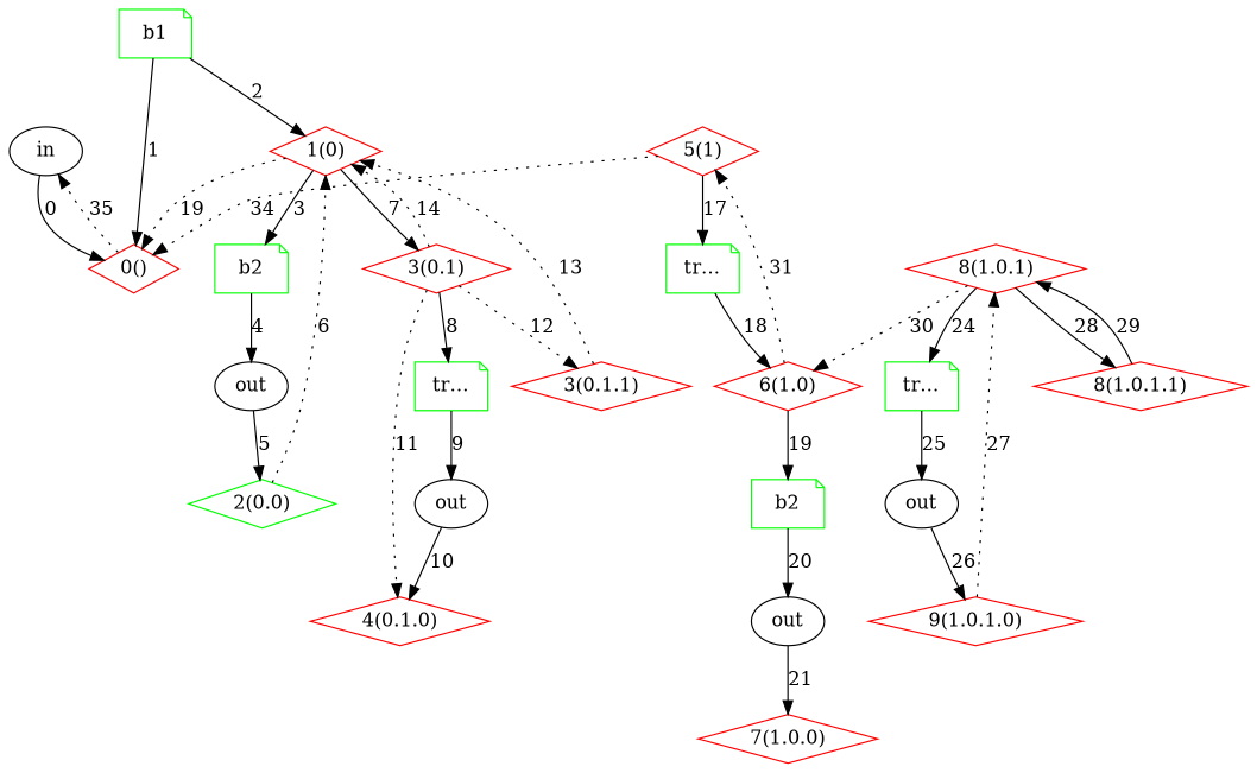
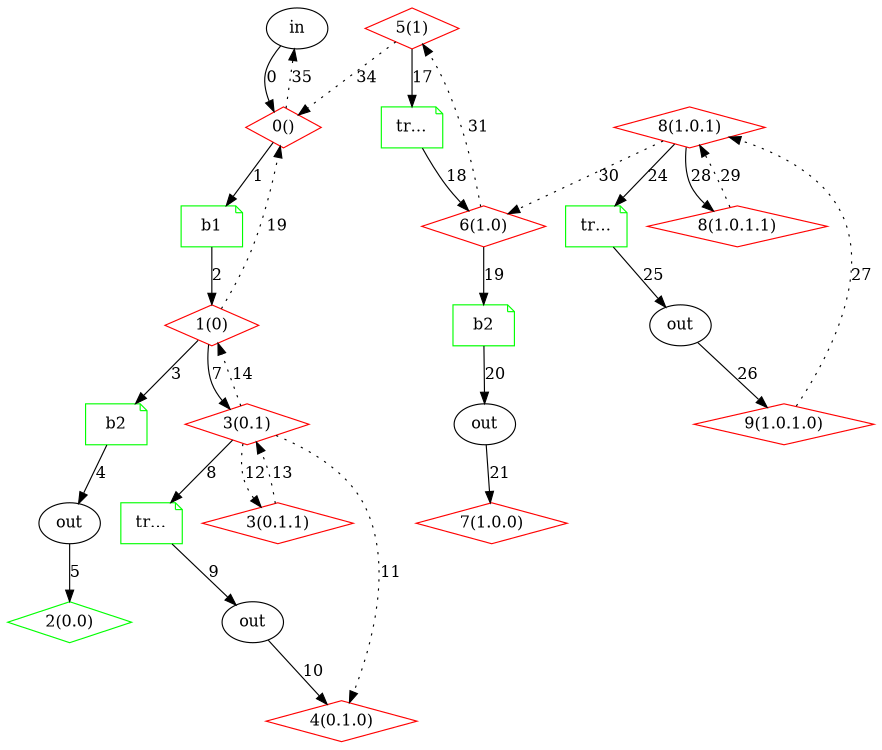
  digraph {
    rankdir=TB
    node [shape=diamond color=red]
    edge [style=solid]
    n1 [label=in shape=ellipse color=""]
    n2 [label="0()"]
    n3 [color=green label=b1 shape=note]
    n4 [label="1(0)"]
    n5 [label="5(1)"]
    n6 [color=green label="tr…" shape=note]
    n7 [color=green label=b2 shape=note]
    n8 [label="3(0.1)"]
    n9 [label=out shape=ellipse color=""]
    n10 [color=green label="tr…" shape=note]
    n11 [label="3(0.1.1)"]
    n12 [label="4(0.1.0)"]
    n13 [color=green label="2(0.0)"]
    n14 [label=out shape=ellipse color=""]
    n15 [label="6(1.0)"]
    n16 [color=green label=b2 shape=note]
    n17 [label=out shape=ellipse color=""]
    n18 [label="8(1.0.1)"]
    n19 [color=green label="tr…" shape=note]
    n20 [label="8(1.0.1.1)"]
    n21 [label="7(1.0.0)"]
    n22 [label=out shape=ellipse color=""]
    n23 [label="9(1.0.1.0)"]
    n1 -> n2 [label=0]
    n2 -> n1 [label=35 style=dotted]
-   n3 -> n2 [label=1]
+   n2 -> n3 [label=1]
    n3 -> n4 [label=2]
    n4 -> n2 [label=19 style=dotted]
    n4 -> n7 [label=3]
    n4 -> n8 [label=7]
    n5 -> n2 [label=34 style=dotted]
    n5 -> n6 [label=17]
    n6 -> n15 [label=18]
    n7 -> n9 [label=4]
    n8 -> n4 [label=14 style=dotted]
    n8 -> n10 [label=8]
    n8 -> n11 [label=12 style=dotted]
    n8 -> n12 [label=11 style=dotted]
    n9 -> n13 [label=5]
    n10 -> n14 [label=9]
-   n11 -> n4 [label=13 style=dotted]
-   n13 -> n4 [label=6 style=dotted]
+   n11 -> n8 [label=13 style=dotted]
    n14 -> n12 [label=10]
    n15 -> n5 [label=31 style=dotted]
    n15 -> n16 [label=19]
    n16 -> n17 [label=20]
    n17 -> n21 [label=21]
    n18 -> n15 [label=30 style=dotted]
    n18 -> n19 [label=24]
    n18 -> n20 [label=28]
    n19 -> n22 [label=25]
-   n20 -> n18 [label=29]
+   n20 -> n18 [label=29 style=dotted]
    n22 -> n23 [label=26]
    n23 -> n18 [label=27 style=dotted]
  }
